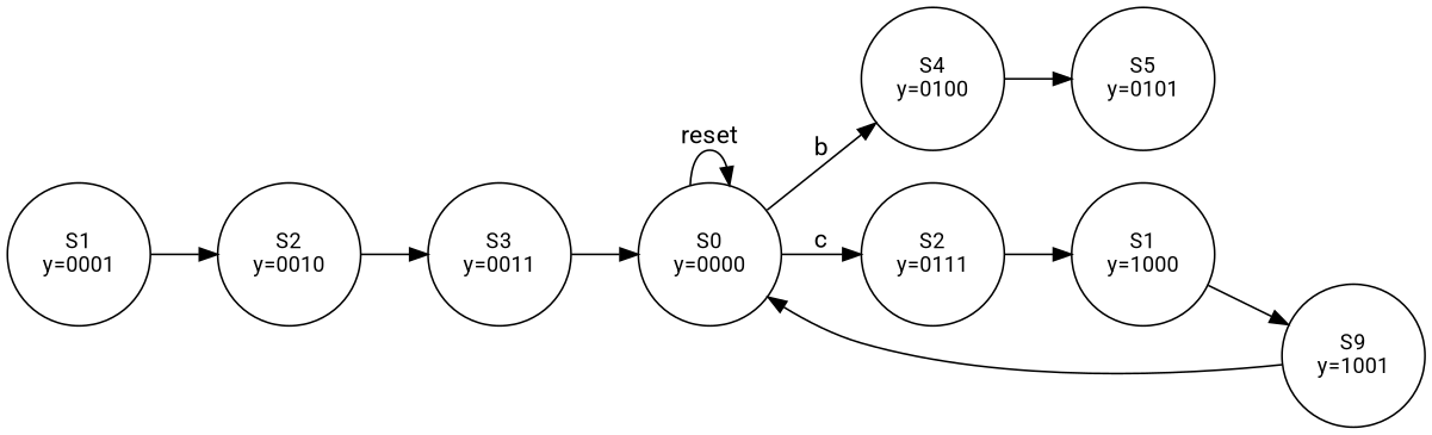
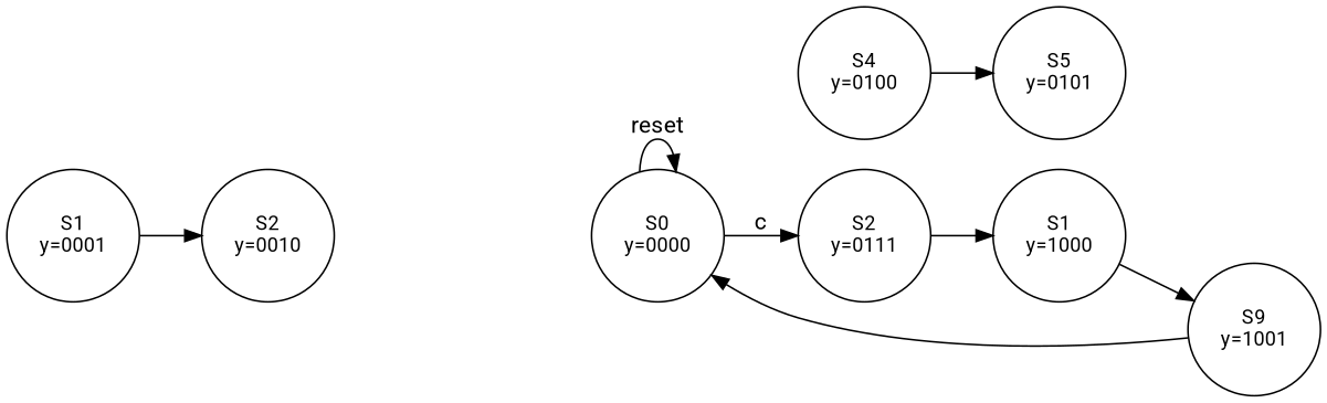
  digraph {
    fontname=Roboto
    rankdir=LR
    node [fontname=Roboto fontsize=12 shape=circle]
    edge [fontname=Roboto]
    n1 [label="S0\ny=0000"]
    n2 [label="S4\ny=0100"]
    n3 [label="S2\ny=0111"]
    n4 [label="S1\ny=0001"]
    n5 [label="S2\ny=0010"]
    n6 [label="S5\ny=0101"]
    n7 [label="S1\ny=1000"]
-   n8 [label="S3\ny=0011"]
    n9 [label="S9\ny=1001"]
    n1 -> n1 [label=reset]
-   n1 -> n2 [label=b]
    n1 -> n3 [label=c]
    n2 -> n6
    n3 -> n7
    n4 -> n5
-   n5 -> n8
    n7 -> n9
-   n8 -> n1
    n9 -> n1
  }
